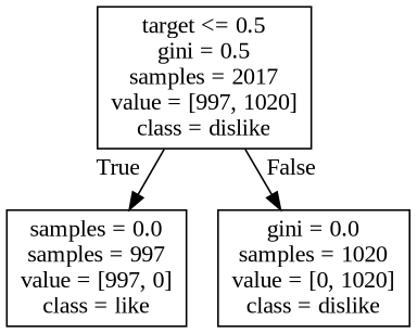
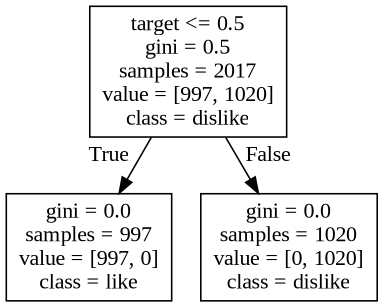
  digraph {
    fontname="Liberation Serif"
    node [shape=box fontname="Liberation Serif"]
    edge [labeldistance=2.5 fontname="Liberation Serif"]
    n1 [label="target <= 0.5\ngini = 0.5\nsamples = 2017\nvalue = [997, 1020]\nclass = dislike"]
-   n2 [label="samples = 0.0\nsamples = 997\nvalue = [997, 0]\nclass = like"]
+   n2 [label="gini = 0.0\nsamples = 997\nvalue = [997, 0]\nclass = like"]
    n3 [label="gini = 0.0\nsamples = 1020\nvalue = [0, 1020]\nclass = dislike"]
    n1 -> n2 [headlabel=True labelangle=45]
    n1 -> n3 [headlabel=False labelangle=-45]
  }
